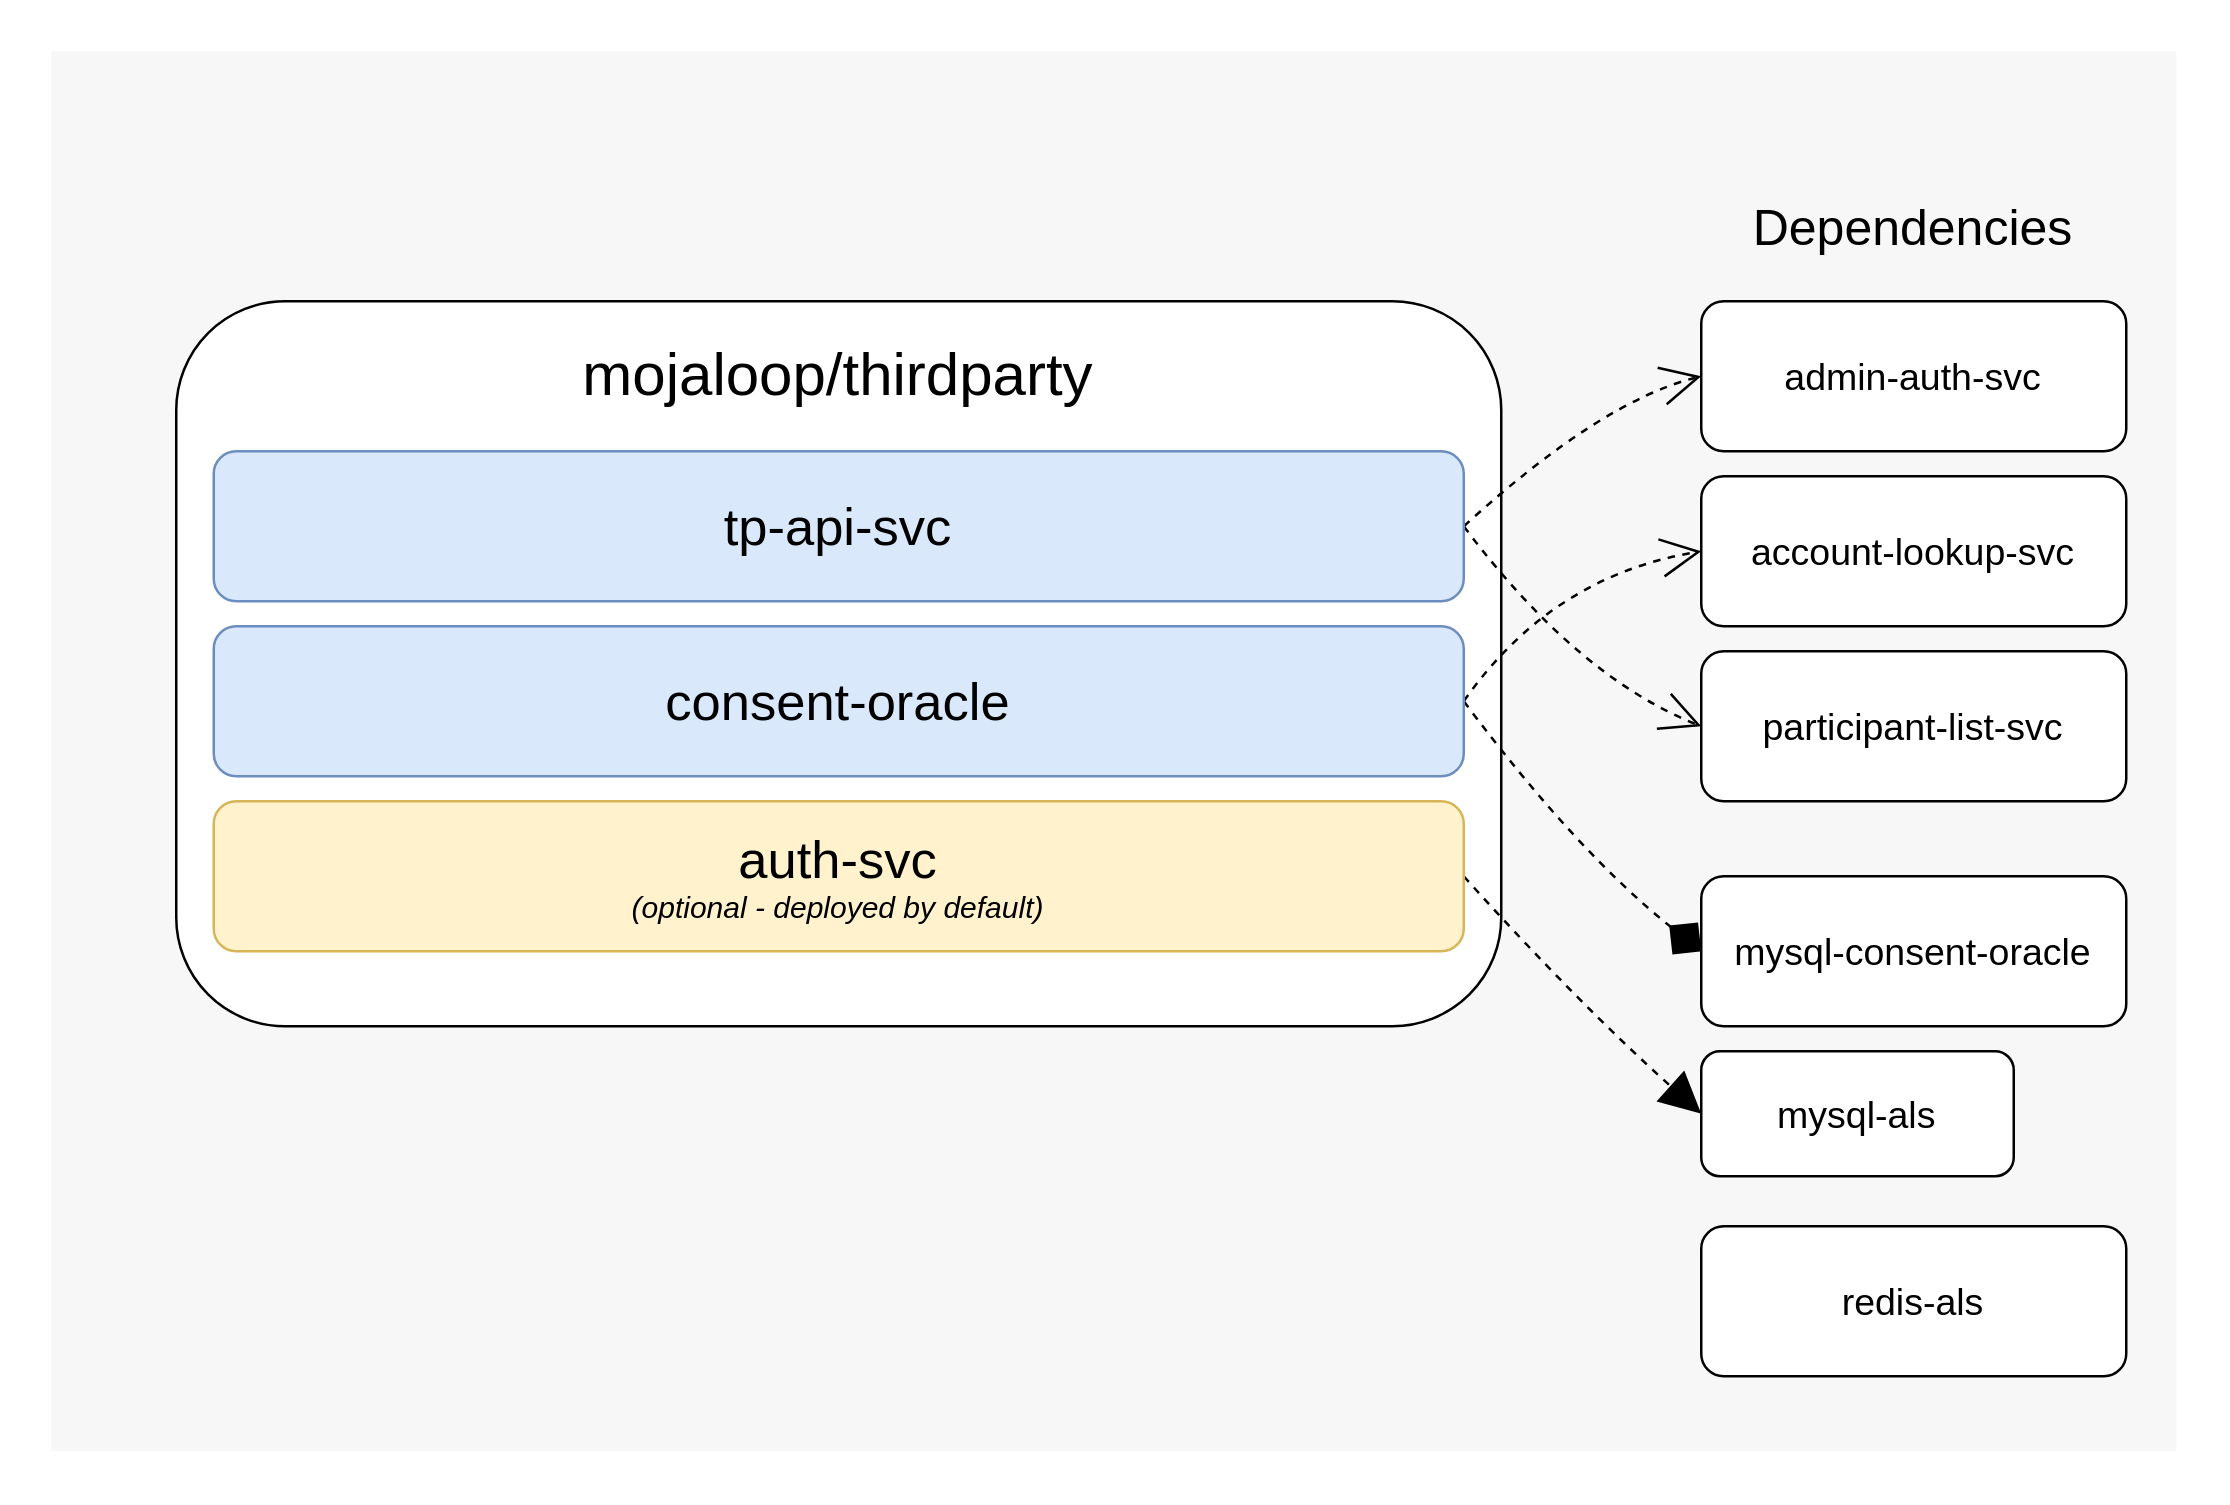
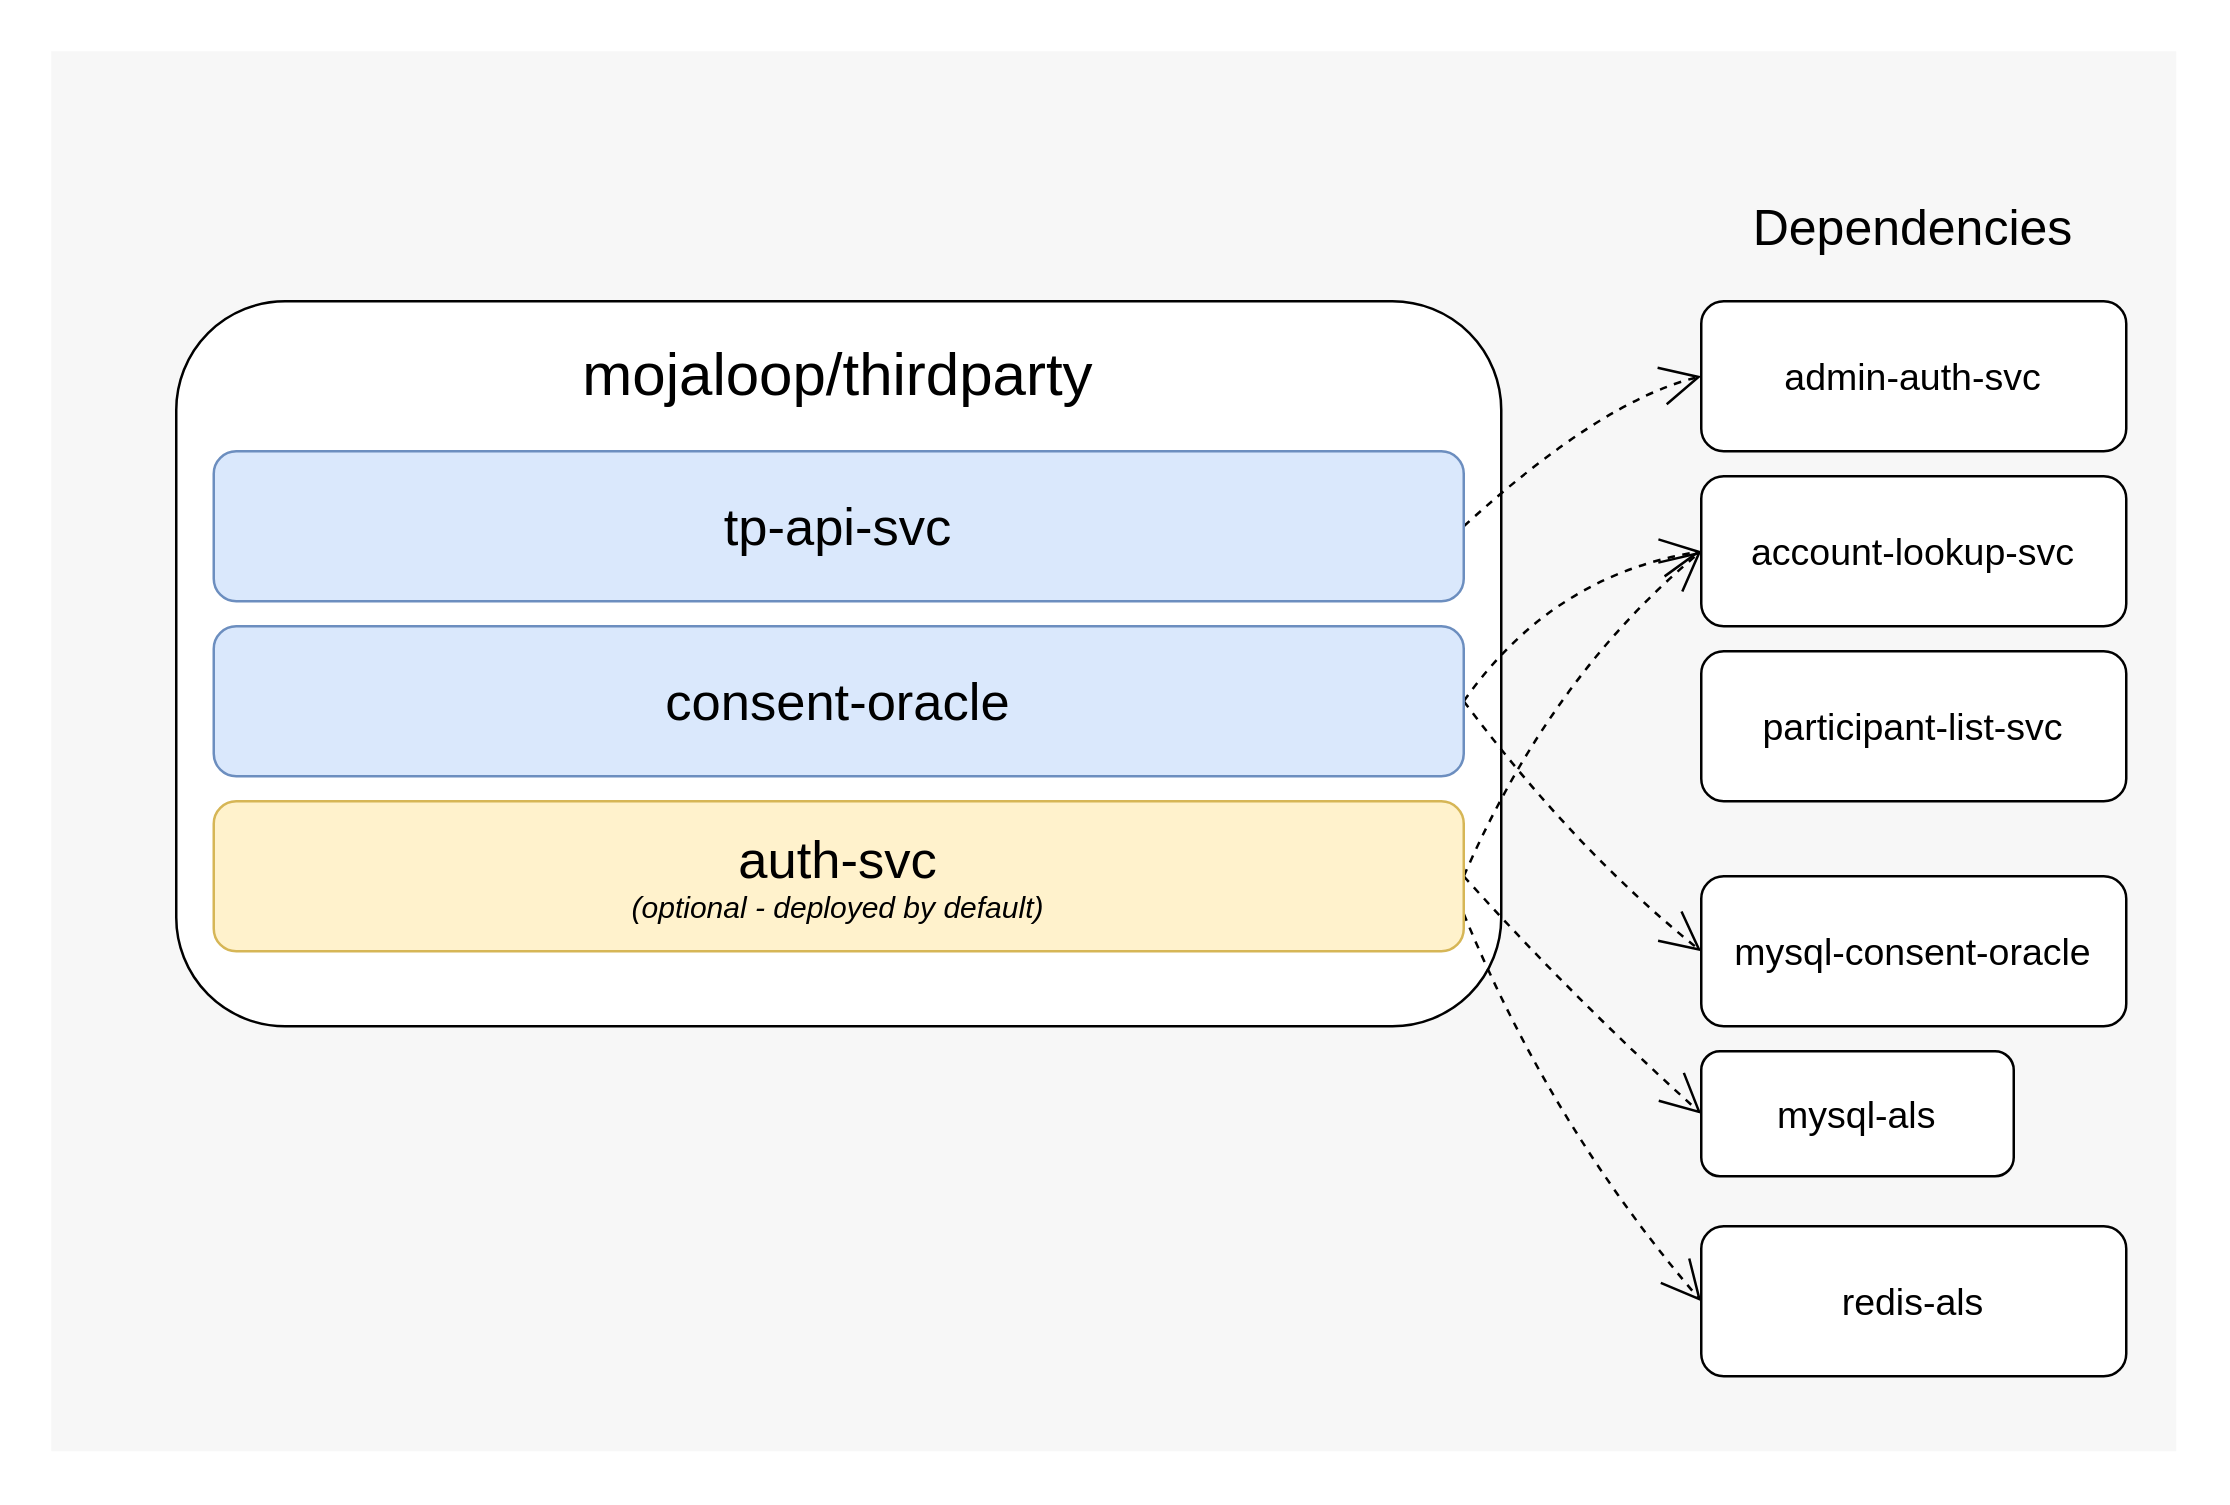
  <mxCell id="0" />
  <mxCell id="1" parent="0" />
  <mxCell id="2" value="" style="rounded=0;whiteSpace=wrap;html=1;hachureGap=4;pointerEvents=0;fillColor=#F7F7F7;strokeColor=none;" vertex="1" parent="1"><mxGeometry y="20" width="850" height="560" as="geometry" x="20" /></mxCell>
  <mxCell id="3" value="&lt;div align=&quot;center&quot;&gt;&lt;font style=&quot;font-size: 24px&quot;&gt;mojaloop/thirdparty&lt;/font&gt;&lt;/div&gt;&lt;div align=&quot;center&quot;&gt;&lt;font style=&quot;font-size: 24px&quot;&gt;&lt;br&gt;&lt;/font&gt;&lt;/div&gt;&lt;div align=&quot;center&quot;&gt;&lt;font style=&quot;font-size: 24px&quot;&gt;&lt;br&gt;&lt;/font&gt;&lt;/div&gt;&lt;div align=&quot;center&quot;&gt;&lt;font style=&quot;font-size: 24px&quot;&gt;&lt;br&gt;&lt;/font&gt;&lt;/div&gt;&lt;div align=&quot;center&quot;&gt;&lt;font style=&quot;font-size: 24px&quot;&gt;&lt;br&gt;&lt;/font&gt;&lt;/div&gt;&lt;div align=&quot;center&quot;&gt;&lt;font style=&quot;font-size: 24px&quot;&gt;&lt;br&gt;&lt;/font&gt;&lt;/div&gt;&lt;div align=&quot;center&quot;&gt;&lt;font style=&quot;font-size: 24px&quot;&gt;&lt;br&gt;&lt;/font&gt;&lt;/div&gt;&lt;div align=&quot;center&quot;&gt;&lt;font style=&quot;font-size: 24px&quot;&gt;&lt;br&gt;&lt;/font&gt;&lt;/div&gt;&lt;div align=&quot;center&quot;&gt;&lt;font style=&quot;font-size: 24px&quot;&gt;&lt;br&gt;&lt;/font&gt;&lt;/div&gt;" style="rounded=1;whiteSpace=wrap;html=1;hachureGap=4;pointerEvents=0;" vertex="1" parent="1"><mxGeometry x="70" y="120" width="530" height="290" as="geometry" /></mxCell>
  <mxCell id="4" style="edgeStyle=none;curved=1;rounded=0;orthogonalLoop=1;jettySize=auto;html=1;exitX=1;exitY=0.5;exitDx=0;exitDy=0;entryX=0;entryY=0.5;entryDx=0;entryDy=0;endArrow=open;startSize=14;endSize=14;sourcePerimeterSpacing=8;targetPerimeterSpacing=8;dashed=1;" edge="1" parent="1" source="6" target="10"><mxGeometry relative="1" as="geometry"><Array as="points"><mxPoint x="640" y="160" /></Array></mxGeometry></mxCell>
- <mxCell id="5" style="edgeStyle=none;curved=1;rounded=0;orthogonalLoop=1;jettySize=auto;html=1;exitX=1;exitY=0.5;exitDx=0;exitDy=0;entryX=0;entryY=0.5;entryDx=0;entryDy=0;dashed=1;endArrow=open;startSize=14;endSize=14;sourcePerimeterSpacing=8;targetPerimeterSpacing=8;" edge="1" parent="1" source="6" target="20"><mxGeometry relative="1" as="geometry"><Array as="points"><mxPoint x="630" y="270" /></Array></mxGeometry></mxCell>
  <mxCell id="6" value="&lt;font style=&quot;font-size: 21px&quot;&gt;tp-api-svc&lt;/font&gt;" style="rounded=1;whiteSpace=wrap;html=1;hachureGap=4;pointerEvents=0;fillColor=#dae8fc;strokeColor=#6c8ebf;" vertex="1" parent="1"><mxGeometry x="85" y="180" width="500" height="60" as="geometry" /></mxCell>
  <mxCell id="7" style="edgeStyle=none;curved=1;rounded=0;orthogonalLoop=1;jettySize=auto;html=1;exitX=1;exitY=0.5;exitDx=0;exitDy=0;dashed=1;endArrow=open;startSize=14;endSize=14;sourcePerimeterSpacing=8;targetPerimeterSpacing=8;" edge="1" parent="1" source="9"><mxGeometry relative="1" as="geometry"><mxPoint x="680" y="220" as="targetPoint" /><Array as="points"><mxPoint x="620" y="230" /></Array></mxGeometry></mxCell>
- <mxCell id="8" style="edgeStyle=none;curved=1;rounded=0;orthogonalLoop=1;jettySize=auto;html=1;exitX=1;exitY=0.5;exitDx=0;exitDy=0;entryX=0;entryY=0.5;entryDx=0;entryDy=0;dashed=1;endArrow=diamond;startSize=14;endSize=14;sourcePerimeterSpacing=8;targetPerimeterSpacing=8;" edge="1" parent="1" source="9" target="19"><mxGeometry relative="1" as="geometry"><Array as="points"><mxPoint x="630" y="340" /></Array></mxGeometry></mxCell>
+ <mxCell id="8" style="edgeStyle=none;curved=1;rounded=0;orthogonalLoop=1;jettySize=auto;html=1;exitX=1;exitY=0.5;exitDx=0;exitDy=0;entryX=0;entryY=0.5;entryDx=0;entryDy=0;dashed=1;endArrow=open;startSize=14;endSize=14;sourcePerimeterSpacing=8;targetPerimeterSpacing=8;" edge="1" parent="1" source="9" target="19"><mxGeometry relative="1" as="geometry"><Array as="points"><mxPoint x="630" y="340" /></Array></mxGeometry></mxCell>
  <mxCell id="9" value="&lt;font style=&quot;font-size: 21px&quot;&gt;consent-oracle&lt;/font&gt;" style="rounded=1;whiteSpace=wrap;html=1;hachureGap=4;pointerEvents=0;fillColor=#dae8fc;strokeColor=#6c8ebf;" vertex="1" parent="1"><mxGeometry x="85" y="250" width="500" height="60" as="geometry" /></mxCell>
  <mxCell id="10" value="&lt;div style=&quot;font-size: 15px&quot;&gt;admin-auth-svc&lt;/div&gt;" style="rounded=1;whiteSpace=wrap;html=1;hachureGap=4;pointerEvents=0;" vertex="1" parent="1"><mxGeometry x="680" y="120" width="170" height="60" as="geometry" /></mxCell>
  <mxCell id="11" value="&lt;div style=&quot;font-size: 15px&quot;&gt;account-lookup-svc&lt;/div&gt;" style="rounded=1;whiteSpace=wrap;html=1;hachureGap=4;pointerEvents=0;" vertex="1" parent="1"><mxGeometry x="680" y="190" width="170" height="60" as="geometry" /></mxCell>
- <mxCell id="13" style="edgeStyle=none;curved=1;rounded=0;orthogonalLoop=1;jettySize=auto;html=1;exitX=1;exitY=0.5;exitDx=0;exitDy=0;entryX=0;entryY=0.5;entryDx=0;entryDy=0;dashed=1;endArrow=block;startSize=14;endSize=14;sourcePerimeterSpacing=8;targetPerimeterSpacing=8;" edge="1" parent="1" source="15" target="17"><mxGeometry relative="1" as="geometry"><Array as="points"><mxPoint x="630" y="400" /></Array></mxGeometry></mxCell>
+ <mxCell id="12" style="edgeStyle=none;curved=1;rounded=0;orthogonalLoop=1;jettySize=auto;html=1;exitX=1;exitY=0.5;exitDx=0;exitDy=0;entryX=0;entryY=0.5;entryDx=0;entryDy=0;dashed=1;endArrow=open;startSize=14;endSize=14;sourcePerimeterSpacing=8;targetPerimeterSpacing=8;" edge="1" parent="1" source="15" target="11"><mxGeometry relative="1" as="geometry"><Array as="points"><mxPoint x="620" y="270" /></Array></mxGeometry></mxCell>
+ <mxCell id="13" style="edgeStyle=none;curved=1;rounded=0;orthogonalLoop=1;jettySize=auto;html=1;exitX=1;exitY=0.5;exitDx=0;exitDy=0;entryX=0;entryY=0.5;entryDx=0;entryDy=0;dashed=1;endArrow=open;startSize=14;endSize=14;sourcePerimeterSpacing=8;targetPerimeterSpacing=8;" edge="1" parent="1" source="15" target="17"><mxGeometry relative="1" as="geometry"><Array as="points"><mxPoint x="630" y="400" /></Array></mxGeometry></mxCell>
+ <mxCell id="14" style="edgeStyle=none;curved=1;rounded=0;orthogonalLoop=1;jettySize=auto;html=1;exitX=1;exitY=0.75;exitDx=0;exitDy=0;entryX=0;entryY=0.5;entryDx=0;entryDy=0;dashed=1;endArrow=open;startSize=14;endSize=14;sourcePerimeterSpacing=8;targetPerimeterSpacing=8;" edge="1" parent="1" source="15" target="18"><mxGeometry relative="1" as="geometry"><Array as="points"><mxPoint x="620" y="450" /></Array></mxGeometry></mxCell>
  <mxCell id="15" value="&lt;font style=&quot;font-size: 21px&quot;&gt;auth-svc&lt;/font&gt;&lt;br&gt;&lt;i&gt;(optional - deployed by default)&lt;/i&gt;" style="rounded=1;whiteSpace=wrap;html=1;hachureGap=4;pointerEvents=0;fillColor=#fff2cc;strokeColor=#d6b656;" vertex="1" parent="1"><mxGeometry x="85" y="320" width="500" height="60" as="geometry" /></mxCell>
  <mxCell id="16" value="&lt;div style=&quot;font-size: 20px&quot;&gt;Dependencies&lt;/div&gt;" style="text;html=1;strokeColor=none;fillColor=none;align=center;verticalAlign=middle;whiteSpace=wrap;rounded=0;hachureGap=4;pointerEvents=0;" vertex="1" parent="1"><mxGeometry x="745" y="80" width="40" height="20" as="geometry" /></mxCell>
  <mxCell id="17" value="&lt;div style=&quot;font-size: 15px&quot;&gt;mysql-als&lt;/div&gt;" style="rounded=1;whiteSpace=wrap;html=1;hachureGap=4;pointerEvents=0;" vertex="1" parent="1"><mxGeometry x="680" y="420" width="125" height="50" as="geometry" /></mxCell>
  <mxCell id="18" value="&lt;div style=&quot;font-size: 15px&quot;&gt;redis-als&lt;/div&gt;" style="rounded=1;whiteSpace=wrap;html=1;hachureGap=4;pointerEvents=0;" vertex="1" parent="1"><mxGeometry x="680" y="490" width="170" height="60" as="geometry" /></mxCell>
  <mxCell id="19" value="&lt;div style=&quot;font-size: 15px&quot;&gt;mysql-consent-oracle&lt;/div&gt;" style="rounded=1;whiteSpace=wrap;html=1;hachureGap=4;pointerEvents=0;" vertex="1" parent="1"><mxGeometry x="680" y="350" width="170" height="60" as="geometry" /></mxCell>
  <mxCell id="20" value="&lt;div style=&quot;font-size: 15px&quot;&gt;participant-list-svc&lt;/div&gt;" style="rounded=1;whiteSpace=wrap;html=1;hachureGap=4;pointerEvents=0;" vertex="1" parent="1"><mxGeometry x="680" y="260" width="170" height="60" as="geometry" /></mxCell>
